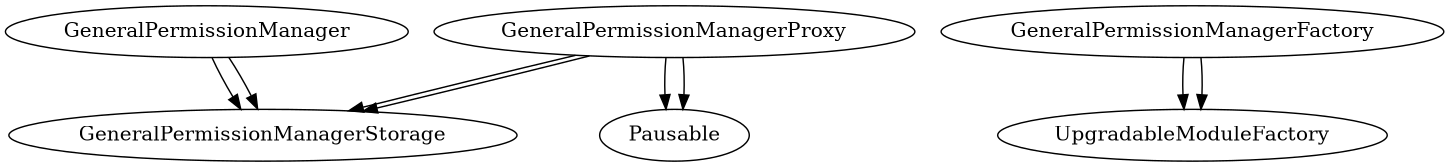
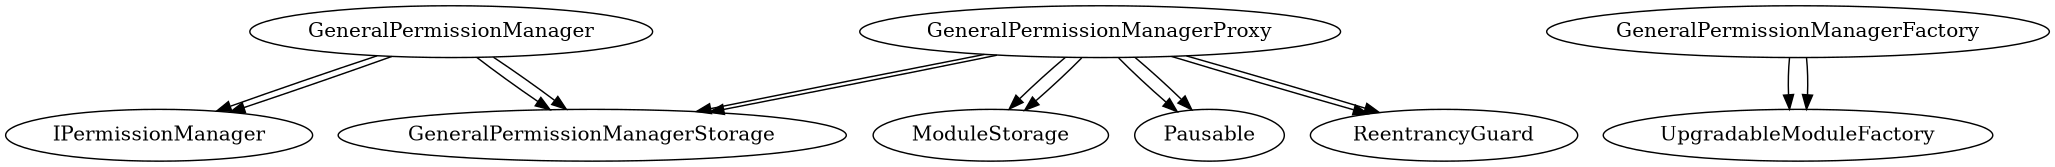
  digraph {
    GeneralPermissionManager
    GeneralPermissionManagerStorage
+   IPermissionManager
    GeneralPermissionManagerFactory
    UpgradableModuleFactory
    GeneralPermissionManagerProxy
+   ModuleStorage
    Pausable
+   ReentrancyGuard
    GeneralPermissionManager -> GeneralPermissionManagerStorage
    GeneralPermissionManager -> GeneralPermissionManagerStorage
+   GeneralPermissionManager -> IPermissionManager
+   GeneralPermissionManager -> IPermissionManager
    GeneralPermissionManagerFactory -> UpgradableModuleFactory
    GeneralPermissionManagerFactory -> UpgradableModuleFactory
    GeneralPermissionManagerProxy -> GeneralPermissionManagerStorage
    GeneralPermissionManagerProxy -> GeneralPermissionManagerStorage
+   GeneralPermissionManagerProxy -> ModuleStorage
+   GeneralPermissionManagerProxy -> ModuleStorage
    GeneralPermissionManagerProxy -> Pausable
    GeneralPermissionManagerProxy -> Pausable
+   GeneralPermissionManagerProxy -> ReentrancyGuard
+   GeneralPermissionManagerProxy -> ReentrancyGuard
  }
